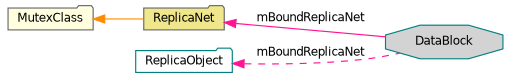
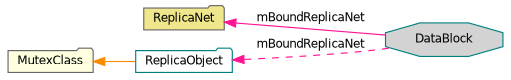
  digraph {
    rankdir=LR
    node [color=teal fontname=Helvetica fontsize=10 shape=folder style=filled]
    edge [color=deeppink dir=back fontname=Helvetica fontsize=10 labelfontname=Helvetica labelfontsize=10 style=solid]
    n1 [fillcolor=lightgrey fontcolor=black height=0.2 label=DataBlock shape=octagon width=0.4]
    n2 [color=gray40 fillcolor=khaki height=0.2 label=ReplicaNet width=0.4]
    n3 [fillcolor=white height=0.2 label=ReplicaObject width=0.4]
    n4 [color=gray40 fillcolor=lightyellow height=0.2 label=MutexClass width=0.4]
    n2 -> n1 [label=" mBoundReplicaNet"]
    n3 -> n1 [label=" mBoundReplicaNet" style=dashed]
-   n4 -> n2 [color=darkorange]
+   n4 -> n3 [color=darkorange]
  }
